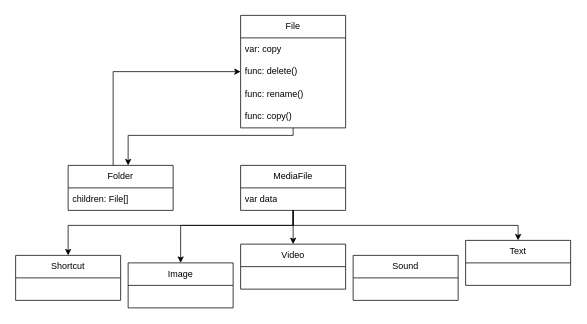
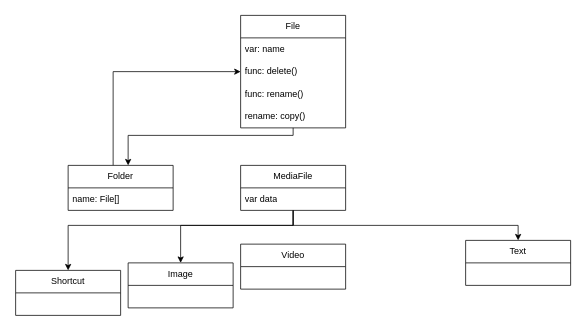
  <mxCell id="0" />
  <mxCell id="1" parent="0" />
  <mxCell id="2" style="edgeStyle=orthogonalEdgeStyle;rounded=0;orthogonalLoop=1;jettySize=auto;html=1;" edge="1" parent="1" source="3" target="9"><mxGeometry relative="1" as="geometry"><Array as="points"><mxPoint x="390" y="180" /><mxPoint x="170" y="180" /></Array></mxGeometry></mxCell>
  <mxCell id="3" value="File" style="swimlane;fontStyle=0;childLayout=stackLayout;horizontal=1;startSize=30;horizontalStack=0;resizeParent=1;resizeParentMax=0;resizeLast=0;collapsible=1;marginBottom=0;whiteSpace=wrap;html=1;" vertex="1" parent="1"><mxGeometry x="320" y="20" width="140" height="150" as="geometry" /></mxCell>
- <mxCell id="4" value="var:&amp;nbsp;copy" style="text;strokeColor=none;fillColor=none;align=left;verticalAlign=middle;spacingLeft=4;spacingRight=4;overflow=hidden;points=[[0,0.5],[1,0.5]];portConstraint=eastwest;rotatable=0;whiteSpace=wrap;html=1;" vertex="1" parent="3"><mxGeometry y="30" width="140" height="30" as="geometry" /></mxCell>
+ <mxCell id="4" value="var:&amp;nbsp;name" style="text;strokeColor=none;fillColor=none;align=left;verticalAlign=middle;spacingLeft=4;spacingRight=4;overflow=hidden;points=[[0,0.5],[1,0.5]];portConstraint=eastwest;rotatable=0;whiteSpace=wrap;html=1;" vertex="1" parent="3"><mxGeometry y="30" width="140" height="30" as="geometry" /></mxCell>
  <mxCell id="5" value="func: delete()" style="text;strokeColor=none;fillColor=none;align=left;verticalAlign=middle;spacingLeft=4;spacingRight=4;overflow=hidden;points=[[0,0.5],[1,0.5]];portConstraint=eastwest;rotatable=0;whiteSpace=wrap;html=1;" vertex="1" parent="3"><mxGeometry y="60" width="140" height="30" as="geometry" /></mxCell>
  <mxCell id="6" value="func: rename()&lt;span style=&quot;white-space: pre;&quot;&gt; &lt;/span&gt;" style="text;strokeColor=none;fillColor=none;align=left;verticalAlign=middle;spacingLeft=4;spacingRight=4;overflow=hidden;points=[[0,0.5],[1,0.5]];portConstraint=eastwest;rotatable=0;whiteSpace=wrap;html=1;" vertex="1" parent="3"><mxGeometry y="90" width="140" height="30" as="geometry" /></mxCell>
- <mxCell id="7" value="func: copy()" style="text;strokeColor=none;fillColor=none;align=left;verticalAlign=middle;spacingLeft=4;spacingRight=4;overflow=hidden;points=[[0,0.5],[1,0.5]];portConstraint=eastwest;rotatable=0;whiteSpace=wrap;html=1;" vertex="1" parent="3"><mxGeometry y="120" width="140" height="30" as="geometry" /></mxCell>
+ <mxCell id="7" value="rename: copy()" style="text;strokeColor=none;fillColor=none;align=left;verticalAlign=middle;spacingLeft=4;spacingRight=4;overflow=hidden;points=[[0,0.5],[1,0.5]];portConstraint=eastwest;rotatable=0;whiteSpace=wrap;html=1;" vertex="1" parent="3"><mxGeometry y="120" width="140" height="30" as="geometry" /></mxCell>
  <mxCell id="8" style="edgeStyle=orthogonalEdgeStyle;rounded=0;orthogonalLoop=1;jettySize=auto;html=1;" edge="1" parent="1" source="9" target="3"><mxGeometry relative="1" as="geometry"><Array as="points"><mxPoint x="150" y="95" /></Array></mxGeometry></mxCell>
  <mxCell id="9" value="Folder" style="swimlane;fontStyle=0;childLayout=stackLayout;horizontal=1;startSize=30;horizontalStack=0;resizeParent=1;resizeParentMax=0;resizeLast=0;collapsible=1;marginBottom=0;whiteSpace=wrap;html=1;" vertex="1" parent="1"><mxGeometry x="90" y="220" width="140" height="60" as="geometry" /></mxCell>
- <mxCell id="10" value="children: File[]" style="text;strokeColor=none;fillColor=none;align=left;verticalAlign=middle;spacingLeft=4;spacingRight=4;overflow=hidden;points=[[0,0.5],[1,0.5]];portConstraint=eastwest;rotatable=0;whiteSpace=wrap;html=1;" vertex="1" parent="9"><mxGeometry y="30" width="140" height="30" as="geometry" /></mxCell>
- <mxCell id="11" value="Sound" style="swimlane;fontStyle=0;childLayout=stackLayout;horizontal=1;startSize=30;horizontalStack=0;resizeParent=1;resizeParentMax=0;resizeLast=0;collapsible=1;marginBottom=0;whiteSpace=wrap;html=1;" vertex="1" parent="1"><mxGeometry x="470" y="340" width="140" height="60" as="geometry" /></mxCell>
+ <mxCell id="10" value="name: File[]" style="text;strokeColor=none;fillColor=none;align=left;verticalAlign=middle;spacingLeft=4;spacingRight=4;overflow=hidden;points=[[0,0.5],[1,0.5]];portConstraint=eastwest;rotatable=0;whiteSpace=wrap;html=1;" vertex="1" parent="9"><mxGeometry y="30" width="140" height="30" as="geometry" /></mxCell>
  <mxCell id="12" value="Image" style="swimlane;fontStyle=0;childLayout=stackLayout;horizontal=1;startSize=30;horizontalStack=0;resizeParent=1;resizeParentMax=0;resizeLast=0;collapsible=1;marginBottom=0;whiteSpace=wrap;html=1;" vertex="1" parent="1"><mxGeometry x="170" y="350" width="140" height="60" as="geometry" /></mxCell>
  <mxCell id="13" value="Video" style="swimlane;fontStyle=0;childLayout=stackLayout;horizontal=1;startSize=30;horizontalStack=0;resizeParent=1;resizeParentMax=0;resizeLast=0;collapsible=1;marginBottom=0;whiteSpace=wrap;html=1;" vertex="1" parent="1"><mxGeometry x="320" y="325" width="140" height="60" as="geometry" /></mxCell>
- <mxCell id="14" style="edgeStyle=orthogonalEdgeStyle;rounded=0;orthogonalLoop=1;jettySize=auto;html=1;" edge="1" parent="1" source="18" target="13"><mxGeometry relative="1" as="geometry" /></mxCell>
  <mxCell id="15" style="edgeStyle=orthogonalEdgeStyle;rounded=0;orthogonalLoop=1;jettySize=auto;html=1;" edge="1" parent="1" source="18" target="12"><mxGeometry relative="1" as="geometry"><Array as="points"><mxPoint x="390" y="300" /><mxPoint x="240" y="300" /></Array></mxGeometry></mxCell>
  <mxCell id="16" style="edgeStyle=orthogonalEdgeStyle;rounded=0;orthogonalLoop=1;jettySize=auto;html=1;" edge="1" parent="1" source="18" target="20"><mxGeometry relative="1" as="geometry"><Array as="points"><mxPoint x="390" y="300" /><mxPoint x="690" y="300" /></Array></mxGeometry></mxCell>
  <mxCell id="17" style="edgeStyle=orthogonalEdgeStyle;rounded=0;orthogonalLoop=1;jettySize=auto;html=1;" edge="1" parent="1" source="18" target="21"><mxGeometry relative="1" as="geometry"><Array as="points"><mxPoint x="390" y="300" /><mxPoint x="90" y="300" /></Array></mxGeometry></mxCell>
  <mxCell id="18" value="MediaFile" style="swimlane;fontStyle=0;childLayout=stackLayout;horizontal=1;startSize=30;horizontalStack=0;resizeParent=1;resizeParentMax=0;resizeLast=0;collapsible=1;marginBottom=0;whiteSpace=wrap;html=1;" vertex="1" parent="1"><mxGeometry x="320" y="220" width="140" height="60" as="geometry" /></mxCell>
  <mxCell id="19" value="var data" style="text;strokeColor=none;fillColor=none;align=left;verticalAlign=middle;spacingLeft=4;spacingRight=4;overflow=hidden;points=[[0,0.5],[1,0.5]];portConstraint=eastwest;rotatable=0;whiteSpace=wrap;html=1;" vertex="1" parent="18"><mxGeometry y="30" width="140" height="30" as="geometry" /></mxCell>
  <mxCell id="20" value="Text" style="swimlane;fontStyle=0;childLayout=stackLayout;horizontal=1;startSize=30;horizontalStack=0;resizeParent=1;resizeParentMax=0;resizeLast=0;collapsible=1;marginBottom=0;whiteSpace=wrap;html=1;" vertex="1" parent="1"><mxGeometry x="620" y="320" width="140" height="60" as="geometry" /></mxCell>
- <mxCell id="21" value="Shortcut" style="swimlane;fontStyle=0;childLayout=stackLayout;horizontal=1;startSize=30;horizontalStack=0;resizeParent=1;resizeParentMax=0;resizeLast=0;collapsible=1;marginBottom=0;whiteSpace=wrap;html=1;" vertex="1" parent="1"><mxGeometry x="20" y="340" width="140" height="60" as="geometry" /></mxCell>
+ <mxCell id="21" value="Shortcut" style="swimlane;fontStyle=0;childLayout=stackLayout;horizontal=1;startSize=30;horizontalStack=0;resizeParent=1;resizeParentMax=0;resizeLast=0;collapsible=1;marginBottom=0;whiteSpace=wrap;html=1;" vertex="1" parent="1"><mxGeometry x="20" y="360" width="140" height="60" as="geometry" /></mxCell>
